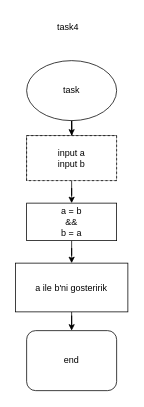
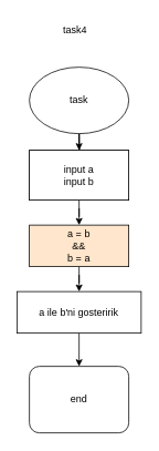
  <mxCell id="0" />
  <mxCell id="1" parent="0" />
  <mxCell id="2" value="" style="edgeStyle=orthogonalEdgeStyle;rounded=0;orthogonalLoop=1;jettySize=auto;html=1;" edge="1" parent="1" source="3" target="5"><mxGeometry relative="1" as="geometry" /></mxCell>
  <mxCell id="3" value="task" style="ellipse;whiteSpace=wrap;html=1;" vertex="1" parent="1"><mxGeometry x="35" y="80" width="120" height="80" as="geometry" /></mxCell>
  <mxCell id="4" value="" style="edgeStyle=orthogonalEdgeStyle;rounded=0;orthogonalLoop=1;jettySize=auto;html=1;" edge="1" parent="1" source="5" target="11"><mxGeometry relative="1" as="geometry"><mxPoint x="95" y="270" as="targetPoint" /></mxGeometry></mxCell>
  <mxCell id="5" value="input num" style="rounded=0;whiteSpace=wrap;html=1;" vertex="1" parent="1"><mxGeometry x="35" y="180" width="120" height="60" as="geometry" /></mxCell>
  <mxCell id="6" value="" style="edgeStyle=orthogonalEdgeStyle;rounded=0;orthogonalLoop=1;jettySize=auto;html=1;" edge="1" parent="1" target="8"><mxGeometry relative="1" as="geometry"><mxPoint x="95" y="160" as="sourcePoint" /></mxGeometry></mxCell>
  <mxCell id="7" value="end" style="whiteSpace=wrap;html=1;rounded=1;" vertex="1" parent="1"><mxGeometry x="35" y="440" width="120" height="80" as="geometry" /></mxCell>
- <mxCell id="8" value="input a&lt;div&gt;input b&lt;/div&gt;" style="rounded=0;whiteSpace=wrap;html=1;dashed=1;" vertex="1" parent="1"><mxGeometry x="35" y="180" width="120" height="60" as="geometry" /></mxCell>
+ <mxCell id="8" value="input a&lt;div&gt;input b&lt;/div&gt;" style="rounded=0;whiteSpace=wrap;html=1;" vertex="1" parent="1"><mxGeometry x="35" y="180" width="120" height="60" as="geometry" /></mxCell>
  <mxCell id="9" value="task4" style="text;html=1;align=center;verticalAlign=middle;resizable=0;points=[];autosize=1;strokeColor=none;fillColor=none;" vertex="1" parent="1"><mxGeometry x="65" y="20" width="50" height="30" as="geometry" /></mxCell>
  <mxCell id="10" style="edgeStyle=orthogonalEdgeStyle;rounded=0;orthogonalLoop=1;jettySize=auto;html=1;" edge="1" parent="1" source="11" target="13"><mxGeometry relative="1" as="geometry" /></mxCell>
- <mxCell id="11" value="a = b&lt;div&gt;&amp;amp;&amp;amp;&lt;/div&gt;&lt;div&gt;b = a&lt;/div&gt;" style="rounded=0;whiteSpace=wrap;html=1;" vertex="1" parent="1"><mxGeometry x="35" y="270" width="120" height="50" as="geometry" /></mxCell>
+ <mxCell id="11" value="a = b&lt;div&gt;&amp;amp;&amp;amp;&lt;/div&gt;&lt;div&gt;b = a&lt;/div&gt;" style="rounded=0;whiteSpace=wrap;html=1;fillColor=#ffe6cc;" vertex="1" parent="1"><mxGeometry x="35" y="270" width="120" height="50" as="geometry" /></mxCell>
  <mxCell id="12" style="edgeStyle=orthogonalEdgeStyle;rounded=0;orthogonalLoop=1;jettySize=auto;html=1;" edge="1" parent="1" source="13" target="7"><mxGeometry relative="1" as="geometry" /></mxCell>
- <mxCell id="13" value="a ile b'ni gosteririk" style="rounded=0;whiteSpace=wrap;html=1;" vertex="1" parent="1"><mxGeometry x="20" y="350" width="150" height="65" as="geometry" /></mxCell>
+ <mxCell id="13" value="a ile b'ni gosteririk" style="rounded=0;whiteSpace=wrap;html=1;" vertex="1" parent="1"><mxGeometry x="20" y="350" width="150" height="50" as="geometry" /></mxCell>
